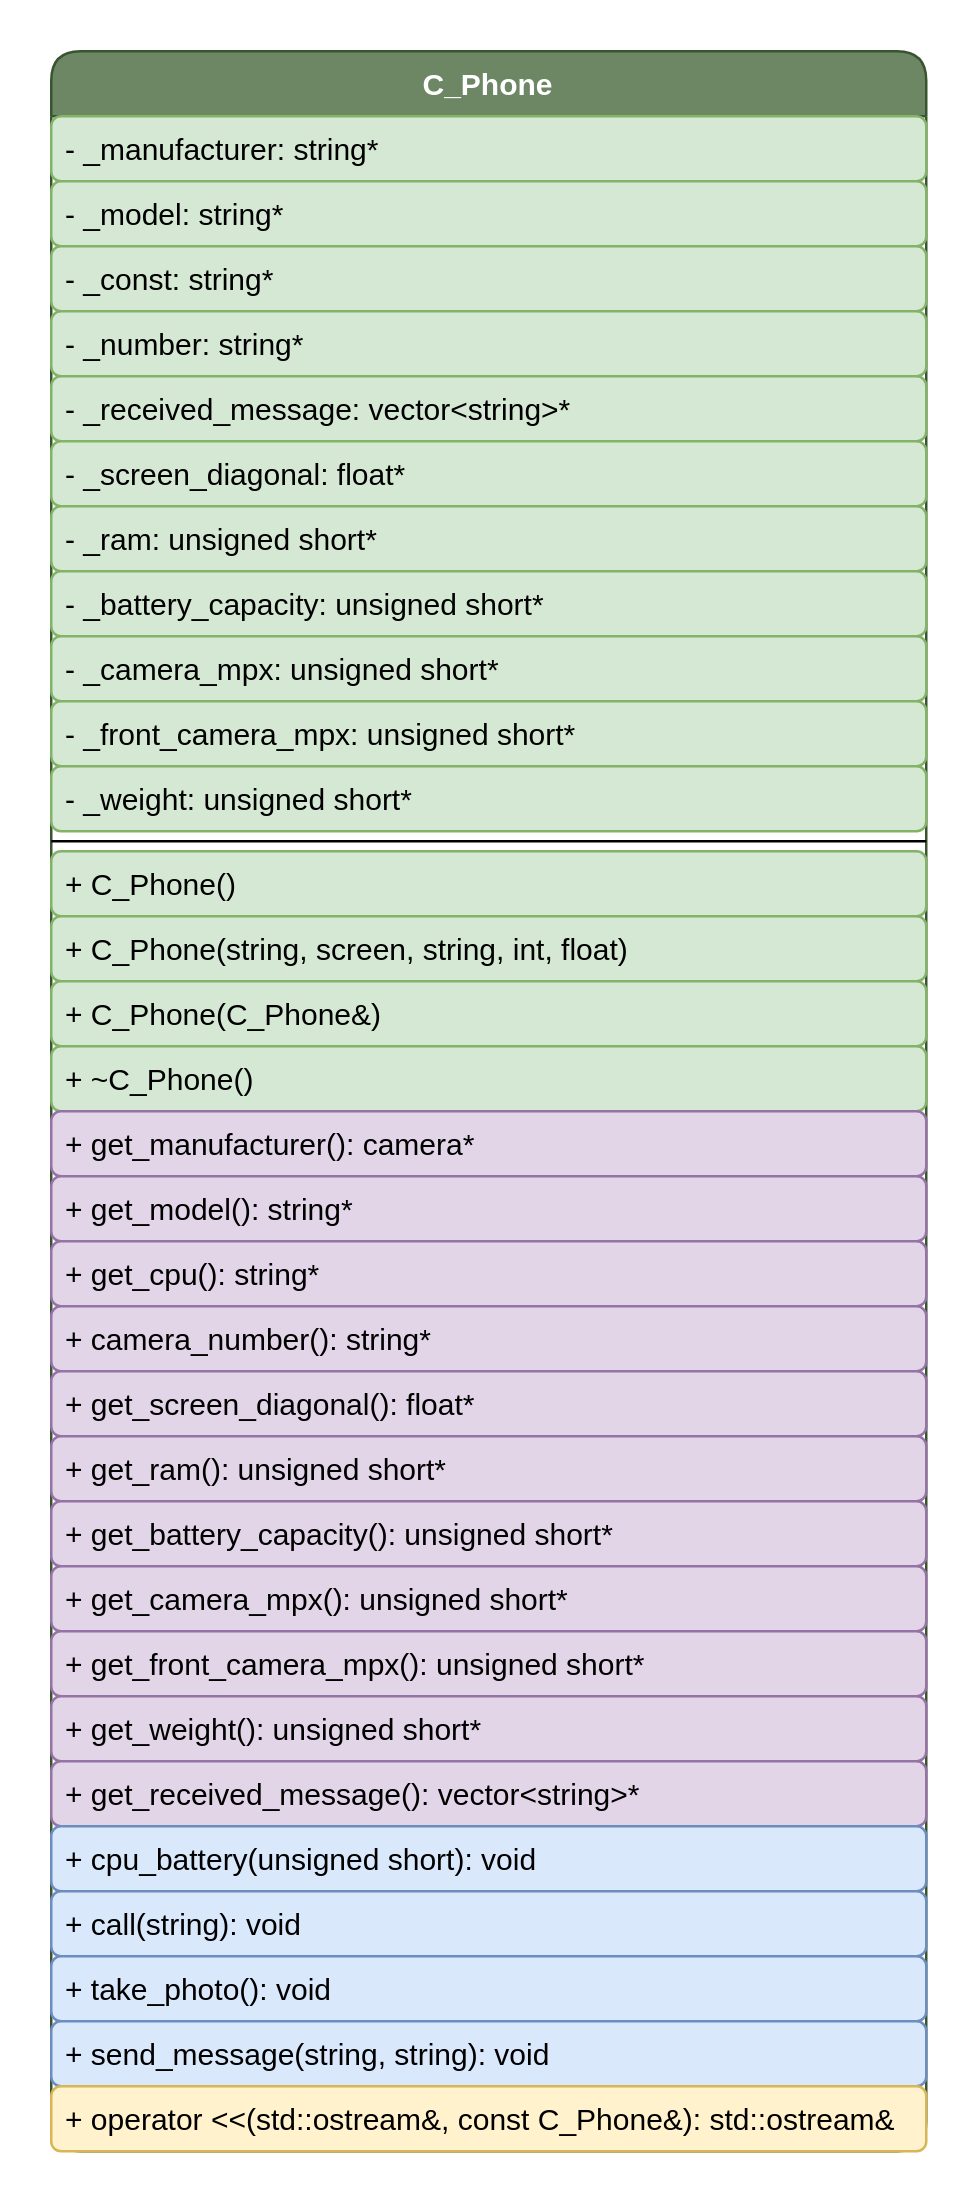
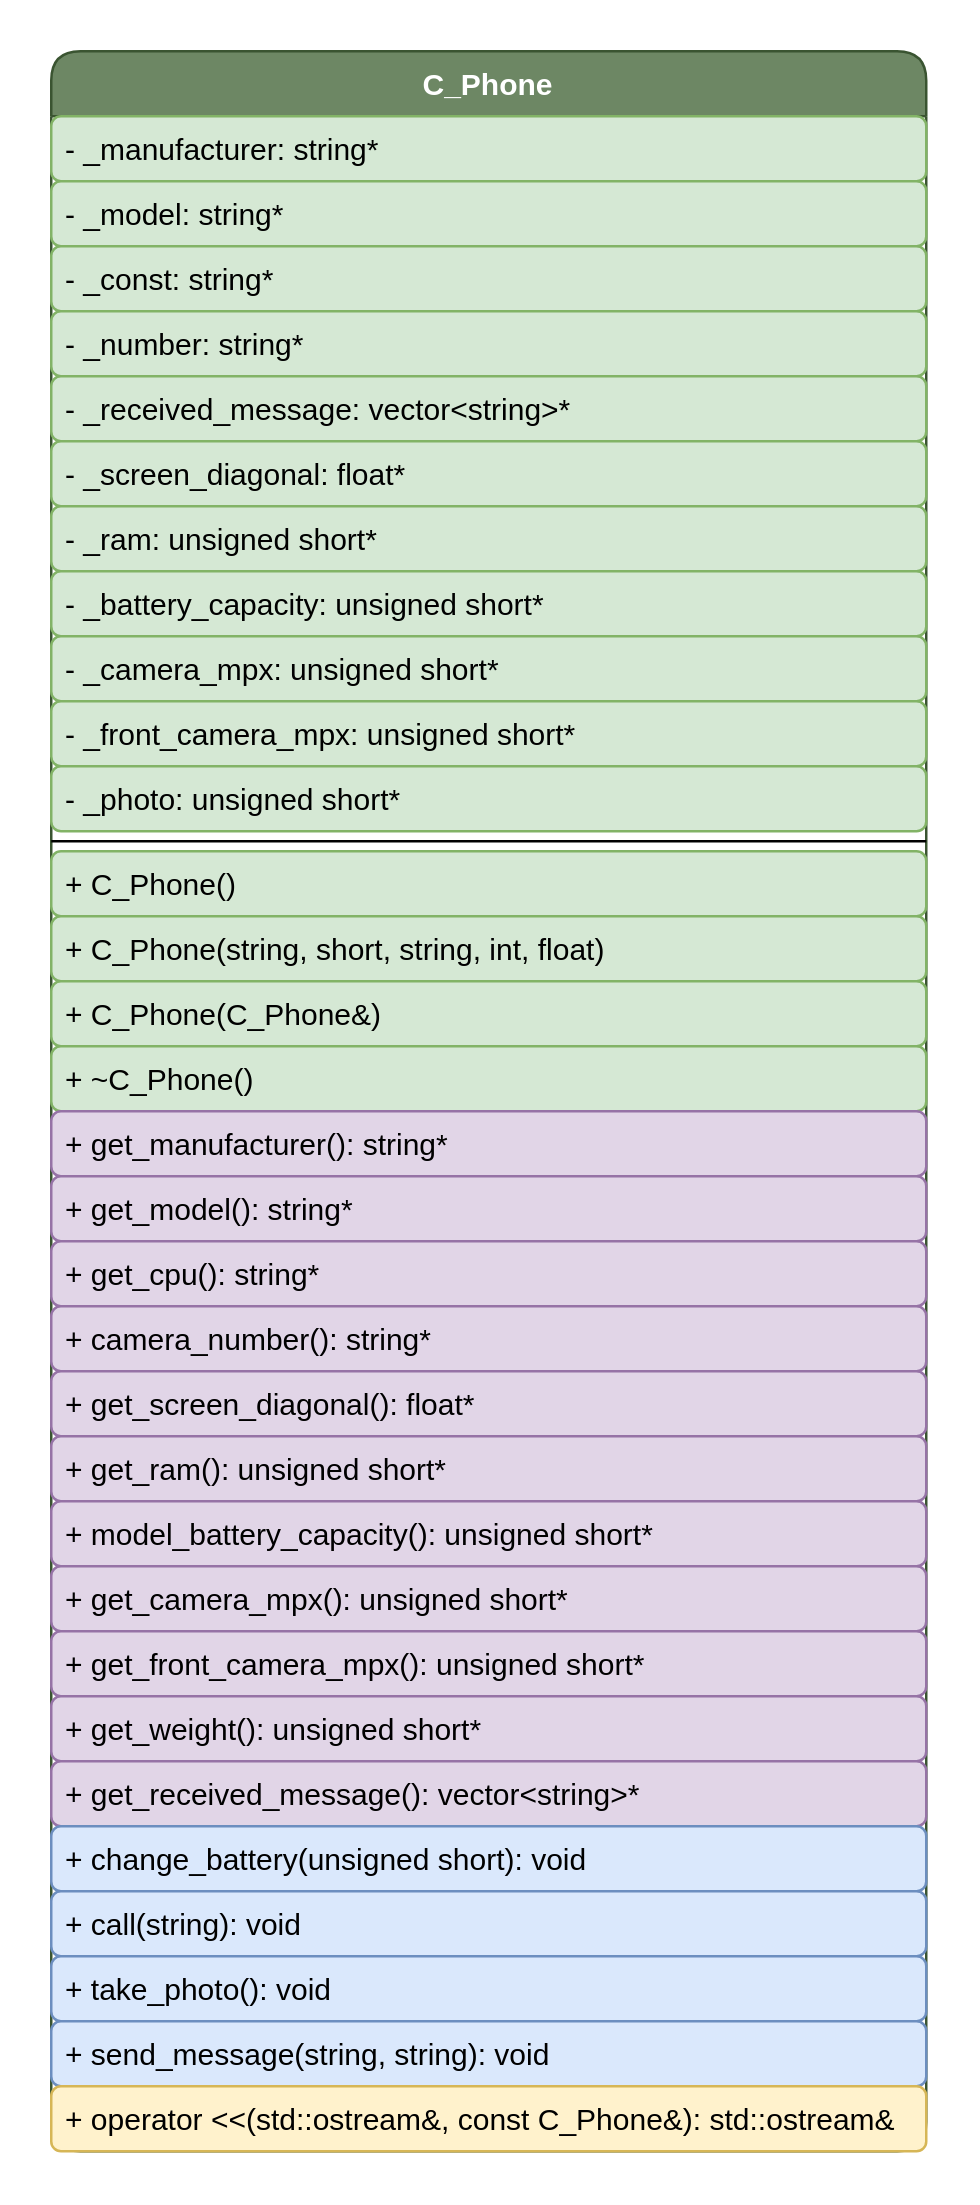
  <mxCell id="0" />
  <mxCell id="1" parent="0" />
  <mxCell id="2" value="C_Phone" style="swimlane;fontStyle=1;align=center;verticalAlign=top;childLayout=stackLayout;horizontal=1;startSize=26;horizontalStack=0;resizeParent=1;resizeParentMax=0;resizeLast=0;collapsible=1;marginBottom=0;fillColor=#6d8764;strokeColor=#3A5431;fontColor=#ffffff;rounded=1;" vertex="1" parent="1"><mxGeometry x="20" y="20" width="350" height="840" as="geometry" /></mxCell>
  <mxCell id="3" value="- _manufacturer: string*" style="text;strokeColor=#82b366;fillColor=#d5e8d4;align=left;verticalAlign=top;spacingLeft=4;spacingRight=4;overflow=hidden;rotatable=0;points=[[0,0.5],[1,0.5]];portConstraint=eastwest;rounded=1;" vertex="1" parent="2"><mxGeometry y="26" width="350" height="26" as="geometry" /></mxCell>
  <mxCell id="4" value="- _model: string*" style="text;strokeColor=#82b366;fillColor=#d5e8d4;align=left;verticalAlign=top;spacingLeft=4;spacingRight=4;overflow=hidden;rotatable=0;points=[[0,0.5],[1,0.5]];portConstraint=eastwest;rounded=1;" vertex="1" parent="2"><mxGeometry y="52" width="350" height="26" as="geometry" /></mxCell>
  <mxCell id="5" value="- _const: string*" style="text;strokeColor=#82b366;fillColor=#d5e8d4;align=left;verticalAlign=top;spacingLeft=4;spacingRight=4;overflow=hidden;rotatable=0;points=[[0,0.5],[1,0.5]];portConstraint=eastwest;rounded=1;" vertex="1" parent="2"><mxGeometry y="78" width="350" height="26" as="geometry" /></mxCell>
  <mxCell id="6" value="- _number: string*" style="text;strokeColor=#82b366;fillColor=#d5e8d4;align=left;verticalAlign=top;spacingLeft=4;spacingRight=4;overflow=hidden;rotatable=0;points=[[0,0.5],[1,0.5]];portConstraint=eastwest;rounded=1;" vertex="1" parent="2"><mxGeometry y="104" width="350" height="26" as="geometry" /></mxCell>
  <mxCell id="7" value="- _received_message: vector&lt;string&gt;*" style="text;strokeColor=#82b366;fillColor=#d5e8d4;align=left;verticalAlign=top;spacingLeft=4;spacingRight=4;overflow=hidden;rotatable=0;points=[[0,0.5],[1,0.5]];portConstraint=eastwest;rounded=1;" vertex="1" parent="2"><mxGeometry y="130" width="350" height="26" as="geometry" /></mxCell>
  <mxCell id="8" value="- _screen_diagonal: float*" style="text;strokeColor=#82b366;fillColor=#d5e8d4;align=left;verticalAlign=top;spacingLeft=4;spacingRight=4;overflow=hidden;rotatable=0;points=[[0,0.5],[1,0.5]];portConstraint=eastwest;rounded=1;" vertex="1" parent="2"><mxGeometry y="156" width="350" height="26" as="geometry" /></mxCell>
  <mxCell id="9" value="- _ram: unsigned short*" style="text;strokeColor=#82b366;fillColor=#d5e8d4;align=left;verticalAlign=top;spacingLeft=4;spacingRight=4;overflow=hidden;rotatable=0;points=[[0,0.5],[1,0.5]];portConstraint=eastwest;rounded=1;" vertex="1" parent="2"><mxGeometry y="182" width="350" height="26" as="geometry" /></mxCell>
  <mxCell id="10" value="- _battery_capacity: unsigned short*" style="text;strokeColor=#82b366;fillColor=#d5e8d4;align=left;verticalAlign=top;spacingLeft=4;spacingRight=4;overflow=hidden;rotatable=0;points=[[0,0.5],[1,0.5]];portConstraint=eastwest;rounded=1;" vertex="1" parent="2"><mxGeometry y="208" width="350" height="26" as="geometry" /></mxCell>
  <mxCell id="11" value="- _camera_mpx: unsigned short*" style="text;strokeColor=#82b366;fillColor=#d5e8d4;align=left;verticalAlign=top;spacingLeft=4;spacingRight=4;overflow=hidden;rotatable=0;points=[[0,0.5],[1,0.5]];portConstraint=eastwest;rounded=1;" vertex="1" parent="2"><mxGeometry y="234" width="350" height="26" as="geometry" /></mxCell>
  <mxCell id="12" value="- _front_camera_mpx: unsigned short*" style="text;strokeColor=#82b366;fillColor=#d5e8d4;align=left;verticalAlign=top;spacingLeft=4;spacingRight=4;overflow=hidden;rotatable=0;points=[[0,0.5],[1,0.5]];portConstraint=eastwest;rounded=1;" vertex="1" parent="2"><mxGeometry y="260" width="350" height="26" as="geometry" /></mxCell>
- <mxCell id="13" value="- _weight: unsigned short*" style="text;strokeColor=#82b366;fillColor=#d5e8d4;align=left;verticalAlign=top;spacingLeft=4;spacingRight=4;overflow=hidden;rotatable=0;points=[[0,0.5],[1,0.5]];portConstraint=eastwest;rounded=1;" vertex="1" parent="2"><mxGeometry y="286" width="350" height="26" as="geometry" /></mxCell>
+ <mxCell id="13" value="- _photo: unsigned short*" style="text;strokeColor=#82b366;fillColor=#d5e8d4;align=left;verticalAlign=top;spacingLeft=4;spacingRight=4;overflow=hidden;rotatable=0;points=[[0,0.5],[1,0.5]];portConstraint=eastwest;rounded=1;" vertex="1" parent="2"><mxGeometry y="286" width="350" height="26" as="geometry" /></mxCell>
  <mxCell id="14" value="" style="line;strokeWidth=1;fillColor=none;align=left;verticalAlign=middle;spacingTop=-1;spacingLeft=3;spacingRight=3;rotatable=0;labelPosition=right;points=[];portConstraint=eastwest;rounded=1;" vertex="1" parent="2"><mxGeometry y="312" width="350" height="8" as="geometry" /></mxCell>
  <mxCell id="15" value="+ C_Phone()" style="text;strokeColor=#82b366;fillColor=#d5e8d4;align=left;verticalAlign=top;spacingLeft=4;spacingRight=4;overflow=hidden;rotatable=0;points=[[0,0.5],[1,0.5]];portConstraint=eastwest;rounded=1;" vertex="1" parent="2"><mxGeometry y="320" width="350" height="26" as="geometry" /></mxCell>
- <mxCell id="16" value="+ C_Phone(string, screen, string, int, float)" style="text;strokeColor=#82b366;fillColor=#d5e8d4;align=left;verticalAlign=top;spacingLeft=4;spacingRight=4;overflow=hidden;rotatable=0;points=[[0,0.5],[1,0.5]];portConstraint=eastwest;rounded=1;" vertex="1" parent="2"><mxGeometry y="346" width="350" height="26" as="geometry" /></mxCell>
+ <mxCell id="16" value="+ C_Phone(string, short, string, int, float)" style="text;strokeColor=#82b366;fillColor=#d5e8d4;align=left;verticalAlign=top;spacingLeft=4;spacingRight=4;overflow=hidden;rotatable=0;points=[[0,0.5],[1,0.5]];portConstraint=eastwest;rounded=1;" vertex="1" parent="2"><mxGeometry y="346" width="350" height="26" as="geometry" /></mxCell>
  <mxCell id="17" value="+ C_Phone(C_Phone&amp;)" style="text;strokeColor=#82b366;fillColor=#d5e8d4;align=left;verticalAlign=top;spacingLeft=4;spacingRight=4;overflow=hidden;rotatable=0;points=[[0,0.5],[1,0.5]];portConstraint=eastwest;rounded=1;" vertex="1" parent="2"><mxGeometry y="372" width="350" height="26" as="geometry" /></mxCell>
  <mxCell id="18" value="+ ~C_Phone()" style="text;strokeColor=#82b366;fillColor=#d5e8d4;align=left;verticalAlign=top;spacingLeft=4;spacingRight=4;overflow=hidden;rotatable=0;points=[[0,0.5],[1,0.5]];portConstraint=eastwest;rounded=1;" vertex="1" parent="2"><mxGeometry y="398" width="350" height="26" as="geometry" /></mxCell>
- <mxCell id="19" value="+ get_manufacturer(): camera*" style="text;strokeColor=#9673a6;fillColor=#e1d5e7;align=left;verticalAlign=top;spacingLeft=4;spacingRight=4;overflow=hidden;rotatable=0;points=[[0,0.5],[1,0.5]];portConstraint=eastwest;rounded=1;" vertex="1" parent="2"><mxGeometry y="424" width="350" height="26" as="geometry" /></mxCell>
+ <mxCell id="19" value="+ get_manufacturer(): string*" style="text;strokeColor=#9673a6;fillColor=#e1d5e7;align=left;verticalAlign=top;spacingLeft=4;spacingRight=4;overflow=hidden;rotatable=0;points=[[0,0.5],[1,0.5]];portConstraint=eastwest;rounded=1;" vertex="1" parent="2"><mxGeometry y="424" width="350" height="26" as="geometry" /></mxCell>
  <mxCell id="20" value="+ get_model(): string*" style="text;strokeColor=#9673a6;fillColor=#e1d5e7;align=left;verticalAlign=top;spacingLeft=4;spacingRight=4;overflow=hidden;rotatable=0;points=[[0,0.5],[1,0.5]];portConstraint=eastwest;rounded=1;" vertex="1" parent="2"><mxGeometry y="450" width="350" height="26" as="geometry" /></mxCell>
  <mxCell id="21" value="+ get_cpu(): string*" style="text;strokeColor=#9673a6;fillColor=#e1d5e7;align=left;verticalAlign=top;spacingLeft=4;spacingRight=4;overflow=hidden;rotatable=0;points=[[0,0.5],[1,0.5]];portConstraint=eastwest;rounded=1;" vertex="1" parent="2"><mxGeometry y="476" width="350" height="26" as="geometry" /></mxCell>
  <mxCell id="22" value="+ camera_number(): string*" style="text;strokeColor=#9673a6;fillColor=#e1d5e7;align=left;verticalAlign=top;spacingLeft=4;spacingRight=4;overflow=hidden;rotatable=0;points=[[0,0.5],[1,0.5]];portConstraint=eastwest;rounded=1;" vertex="1" parent="2"><mxGeometry y="502" width="350" height="26" as="geometry" /></mxCell>
  <mxCell id="23" value="+ get_screen_diagonal(): float*" style="text;strokeColor=#9673a6;fillColor=#e1d5e7;align=left;verticalAlign=top;spacingLeft=4;spacingRight=4;overflow=hidden;rotatable=0;points=[[0,0.5],[1,0.5]];portConstraint=eastwest;rounded=1;" vertex="1" parent="2"><mxGeometry y="528" width="350" height="26" as="geometry" /></mxCell>
  <mxCell id="24" value="+ get_ram(): unsigned short*" style="text;strokeColor=#9673a6;fillColor=#e1d5e7;align=left;verticalAlign=top;spacingLeft=4;spacingRight=4;overflow=hidden;rotatable=0;points=[[0,0.5],[1,0.5]];portConstraint=eastwest;rounded=1;" vertex="1" parent="2"><mxGeometry y="554" width="350" height="26" as="geometry" /></mxCell>
- <mxCell id="25" value="+ get_battery_capacity(): unsigned short*" style="text;strokeColor=#9673a6;fillColor=#e1d5e7;align=left;verticalAlign=top;spacingLeft=4;spacingRight=4;overflow=hidden;rotatable=0;points=[[0,0.5],[1,0.5]];portConstraint=eastwest;rounded=1;" vertex="1" parent="2"><mxGeometry y="580" width="350" height="26" as="geometry" /></mxCell>
+ <mxCell id="25" value="+ model_battery_capacity(): unsigned short*" style="text;strokeColor=#9673a6;fillColor=#e1d5e7;align=left;verticalAlign=top;spacingLeft=4;spacingRight=4;overflow=hidden;rotatable=0;points=[[0,0.5],[1,0.5]];portConstraint=eastwest;rounded=1;" vertex="1" parent="2"><mxGeometry y="580" width="350" height="26" as="geometry" /></mxCell>
  <mxCell id="26" value="+ get_camera_mpx(): unsigned short*" style="text;strokeColor=#9673a6;fillColor=#e1d5e7;align=left;verticalAlign=top;spacingLeft=4;spacingRight=4;overflow=hidden;rotatable=0;points=[[0,0.5],[1,0.5]];portConstraint=eastwest;rounded=1;" vertex="1" parent="2"><mxGeometry y="606" width="350" height="26" as="geometry" /></mxCell>
  <mxCell id="27" value="+ get_front_camera_mpx(): unsigned short*" style="text;strokeColor=#9673a6;fillColor=#e1d5e7;align=left;verticalAlign=top;spacingLeft=4;spacingRight=4;overflow=hidden;rotatable=0;points=[[0,0.5],[1,0.5]];portConstraint=eastwest;rounded=1;" vertex="1" parent="2"><mxGeometry y="632" width="350" height="26" as="geometry" /></mxCell>
  <mxCell id="28" value="+ get_weight(): unsigned short*" style="text;strokeColor=#9673a6;fillColor=#e1d5e7;align=left;verticalAlign=top;spacingLeft=4;spacingRight=4;overflow=hidden;rotatable=0;points=[[0,0.5],[1,0.5]];portConstraint=eastwest;rounded=1;" vertex="1" parent="2"><mxGeometry y="658" width="350" height="26" as="geometry" /></mxCell>
  <mxCell id="29" value="+ get_received_message(): vector&lt;string&gt;*" style="text;strokeColor=#9673a6;fillColor=#e1d5e7;align=left;verticalAlign=top;spacingLeft=4;spacingRight=4;overflow=hidden;rotatable=0;points=[[0,0.5],[1,0.5]];portConstraint=eastwest;rounded=1;" vertex="1" parent="2"><mxGeometry y="684" width="350" height="26" as="geometry" /></mxCell>
- <mxCell id="30" value="+ cpu_battery(unsigned short): void" style="text;strokeColor=#6c8ebf;fillColor=#dae8fc;align=left;verticalAlign=top;spacingLeft=4;spacingRight=4;overflow=hidden;rotatable=0;points=[[0,0.5],[1,0.5]];portConstraint=eastwest;rounded=1;" vertex="1" parent="2"><mxGeometry y="710" width="350" height="26" as="geometry" /></mxCell>
+ <mxCell id="30" value="+ change_battery(unsigned short): void" style="text;strokeColor=#6c8ebf;fillColor=#dae8fc;align=left;verticalAlign=top;spacingLeft=4;spacingRight=4;overflow=hidden;rotatable=0;points=[[0,0.5],[1,0.5]];portConstraint=eastwest;rounded=1;" vertex="1" parent="2"><mxGeometry y="710" width="350" height="26" as="geometry" /></mxCell>
  <mxCell id="31" value="+ call(string): void" style="text;strokeColor=#6c8ebf;fillColor=#dae8fc;align=left;verticalAlign=top;spacingLeft=4;spacingRight=4;overflow=hidden;rotatable=0;points=[[0,0.5],[1,0.5]];portConstraint=eastwest;rounded=1;" vertex="1" parent="2"><mxGeometry y="736" width="350" height="26" as="geometry" /></mxCell>
  <mxCell id="32" value="+ take_photo(): void" style="text;strokeColor=#6c8ebf;fillColor=#dae8fc;align=left;verticalAlign=top;spacingLeft=4;spacingRight=4;overflow=hidden;rotatable=0;points=[[0,0.5],[1,0.5]];portConstraint=eastwest;rounded=1;" vertex="1" parent="2"><mxGeometry y="762" width="350" height="26" as="geometry" /></mxCell>
  <mxCell id="33" value="+ send_message(string, string): void" style="text;strokeColor=#6c8ebf;fillColor=#dae8fc;align=left;verticalAlign=top;spacingLeft=4;spacingRight=4;overflow=hidden;rotatable=0;points=[[0,0.5],[1,0.5]];portConstraint=eastwest;rounded=1;" vertex="1" parent="2"><mxGeometry y="788" width="350" height="26" as="geometry" /></mxCell>
  <mxCell id="34" value="+ operator &lt;&lt;(std::ostream&amp;, const C_Phone&amp;): std::ostream&amp;" style="text;strokeColor=#d6b656;fillColor=#fff2cc;align=left;verticalAlign=top;spacingLeft=4;spacingRight=4;overflow=hidden;rotatable=0;points=[[0,0.5],[1,0.5]];portConstraint=eastwest;rounded=1;" vertex="1" parent="2"><mxGeometry y="814" width="350" height="26" as="geometry" /></mxCell>
